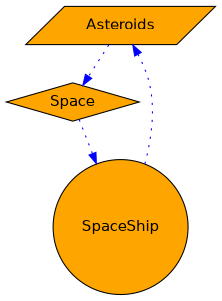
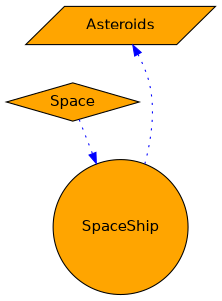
  digraph {
    fontname="DejaVu Sans"
    node [fillcolor=orange fontname="DejaVu Sans" style=filled]
    edge [color=blue fontname="DejaVu Sans" style=dotted]
    n1 [label=" Asteroids " shape=parallelogram]
    n2 [label=" Space " shape=diamond]
    n3 [label=" SpaceShip " shape=circle]
-   n1 -> n2
    n2 -> n3
    n3 -> n1
  }
